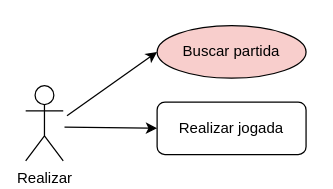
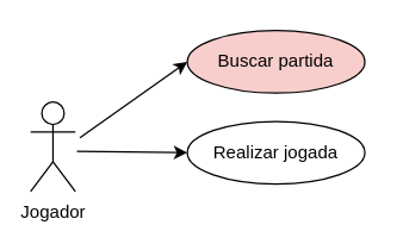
  <mxCell id="0" />
  <mxCell id="1" parent="0" />
- <mxCell id="2" value="Realizar" style="shape=umlActor;verticalLabelPosition=bottom;verticalAlign=top;html=1;outlineConnect=0;" parent="1" vertex="1"><mxGeometry x="20" y="68" width="30" height="60" as="geometry" /></mxCell>
+ <mxCell id="2" value="Jogador" style="shape=umlActor;verticalLabelPosition=bottom;verticalAlign=top;html=1;outlineConnect=0;" parent="1" vertex="1"><mxGeometry x="20" y="68" width="30" height="60" as="geometry" /></mxCell>
  <mxCell id="3" value="Buscar partida" style="ellipse;whiteSpace=wrap;html=1;fillColor=#f8cecc;" parent="1" vertex="1"><mxGeometry x="125" y="20" width="119" height="42" as="geometry" /></mxCell>
- <mxCell id="4" value="Realizar jogada" style="whiteSpace=wrap;html=1;rounded=1;" parent="1" vertex="1"><mxGeometry x="125" y="81" width="119" height="42" as="geometry" /></mxCell>
+ <mxCell id="4" value="Realizar jogada" style="ellipse;whiteSpace=wrap;html=1;" parent="1" vertex="1"><mxGeometry x="125" y="81" width="119" height="42" as="geometry" /></mxCell>
  <mxCell id="5" value="" style="endArrow=classic;html=1;rounded=0;entryX=0;entryY=0.5;entryDx=0;entryDy=0;" parent="1" target="3" edge="1"><mxGeometry width="50" height="50" relative="1" as="geometry"><mxPoint x="53" y="92" as="sourcePoint" /><mxPoint x="322" y="111" as="targetPoint" /></mxGeometry></mxCell>
  <mxCell id="6" value="" style="endArrow=classic;html=1;rounded=0;entryX=0;entryY=0.5;entryDx=0;entryDy=0;" parent="1" target="4" edge="1"><mxGeometry width="50" height="50" relative="1" as="geometry"><mxPoint x="51" y="101" as="sourcePoint" /><mxPoint x="322" y="111" as="targetPoint" /></mxGeometry></mxCell>
